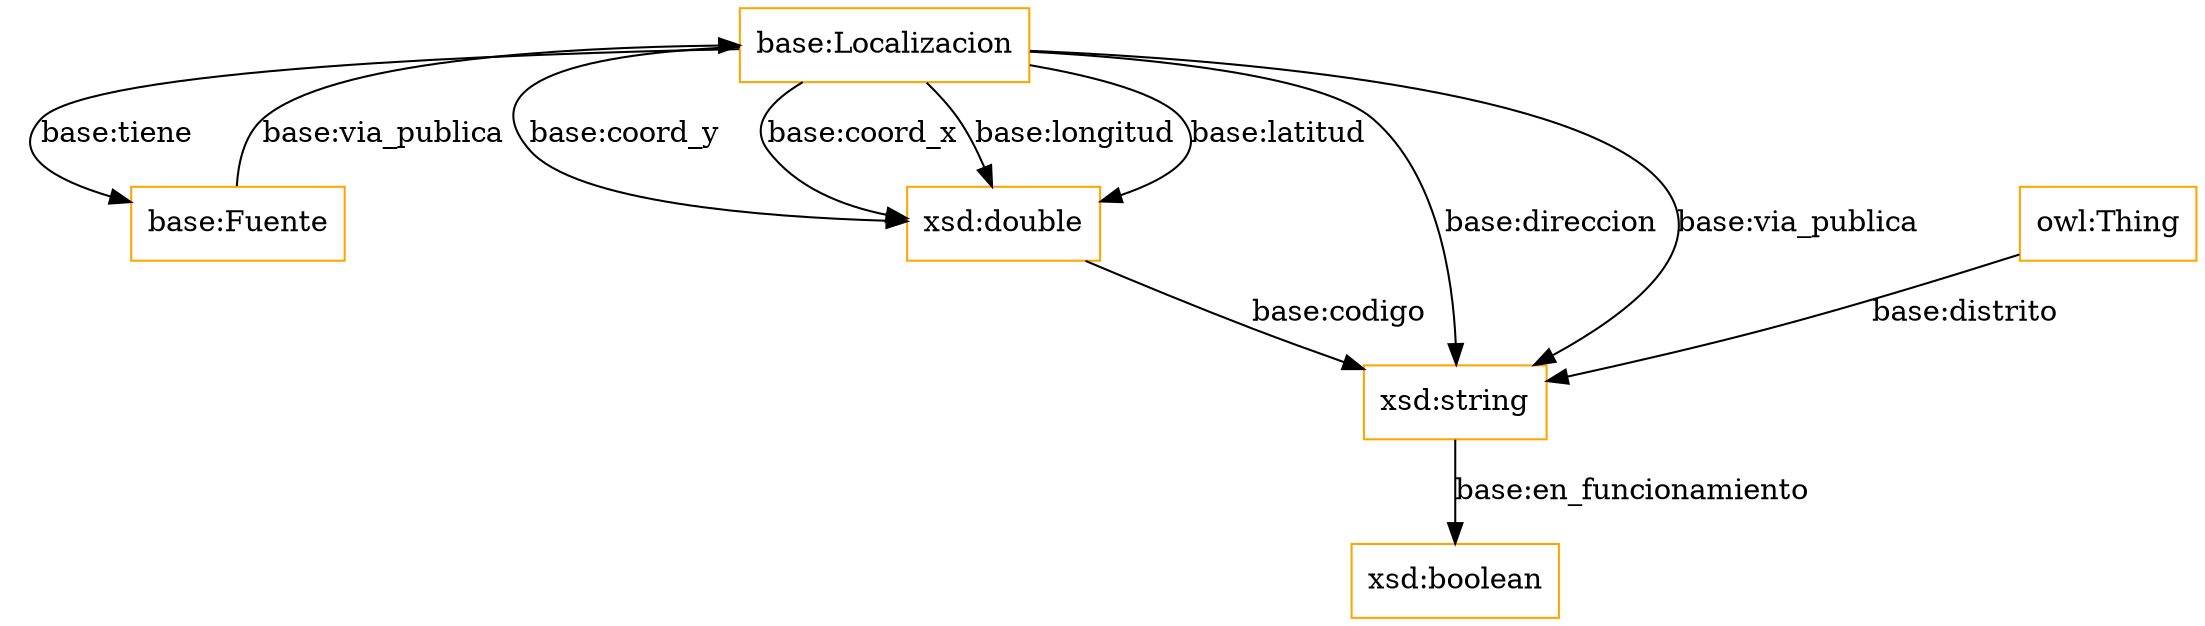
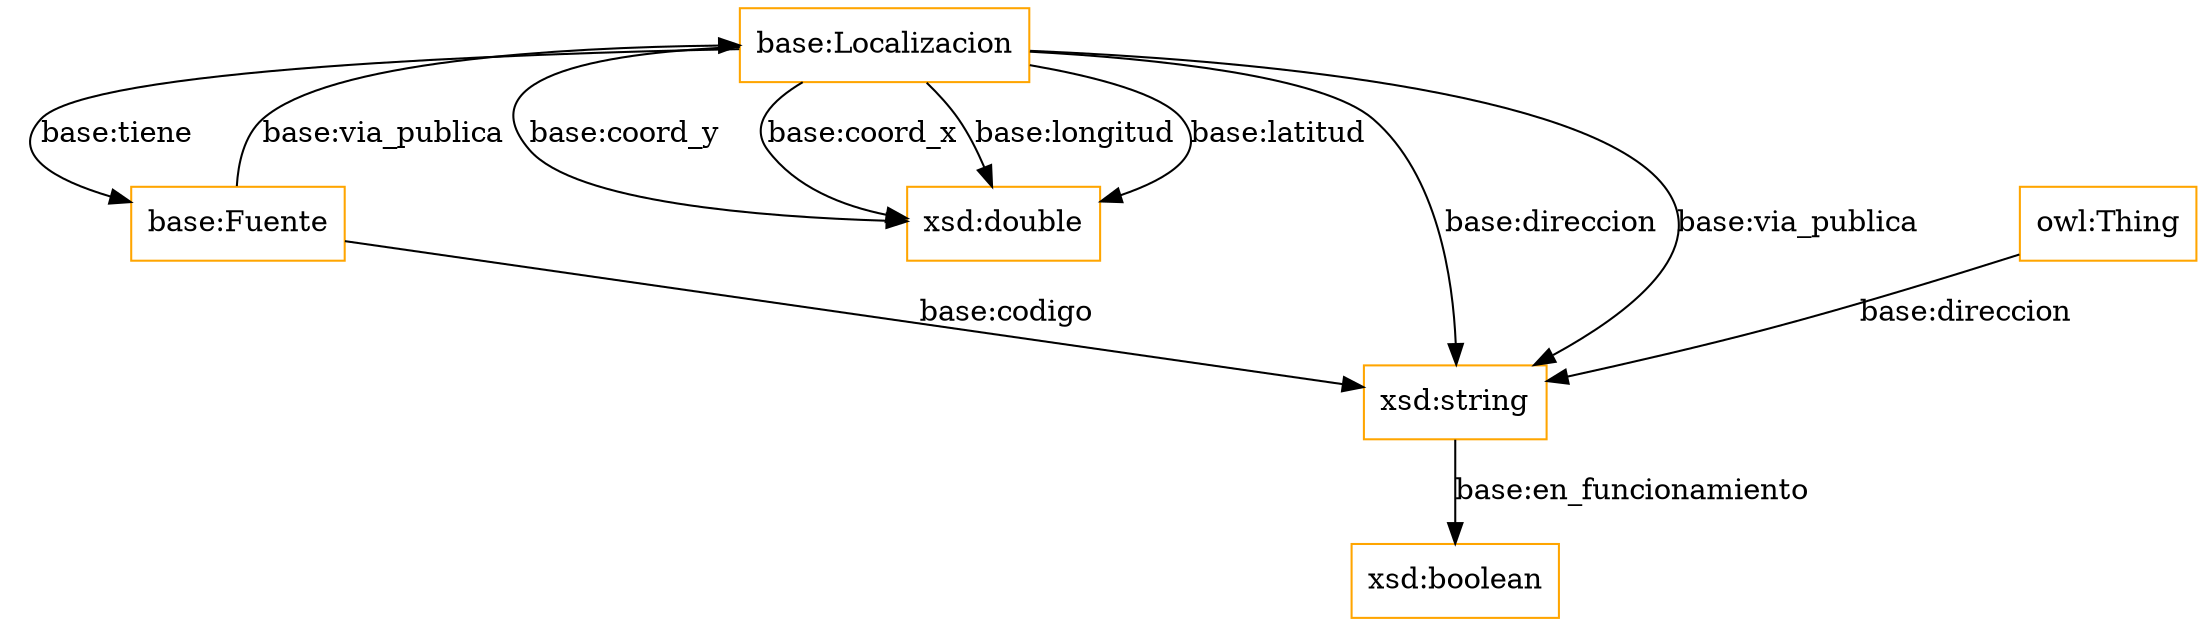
  digraph {
    rankdir=TB
    node [color=orange shape=rectangle]
    "base:Localizacion"
    "base:Fuente"
    "xsd:double"
    "xsd:string"
    "xsd:boolean"
    "owl:Thing"
    "base:Localizacion" -> "base:Fuente" [label="base:tiene"]
    "base:Localizacion" -> "xsd:double" [label="base:coord_y"]
    "base:Localizacion" -> "xsd:double" [label="base:coord_x"]
    "base:Localizacion" -> "xsd:double" [label="base:longitud"]
    "base:Localizacion" -> "xsd:double" [label="base:latitud"]
    "base:Localizacion" -> "xsd:string" [label="base:direccion"]
    "base:Localizacion" -> "xsd:string" [label="base:via_publica"]
    "base:Fuente" -> "base:Localizacion" [label="base:via_publica"]
-   "xsd:double" -> "xsd:string" [label="base:codigo"]
+   "base:Fuente" -> "xsd:string" [label="base:codigo"]
    "xsd:string" -> "xsd:boolean" [label="base:en_funcionamiento"]
-   "owl:Thing" -> "xsd:string" [label="base:distrito"]
+   "owl:Thing" -> "xsd:string" [label="base:direccion"]
  }
